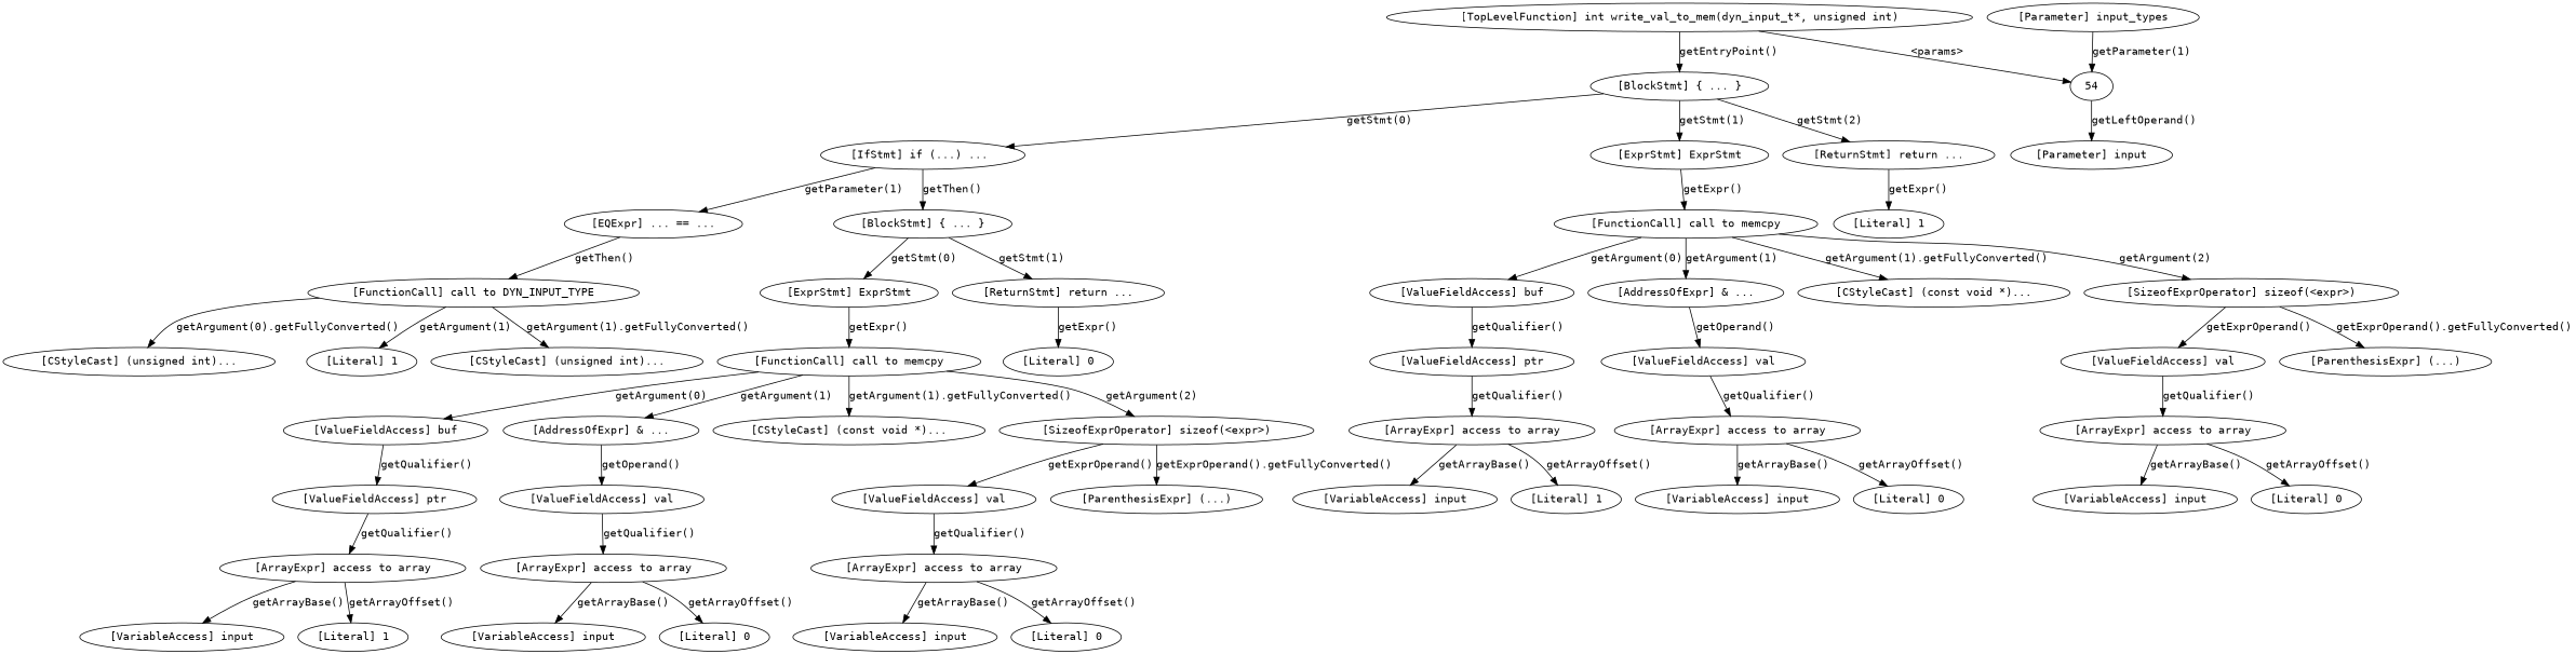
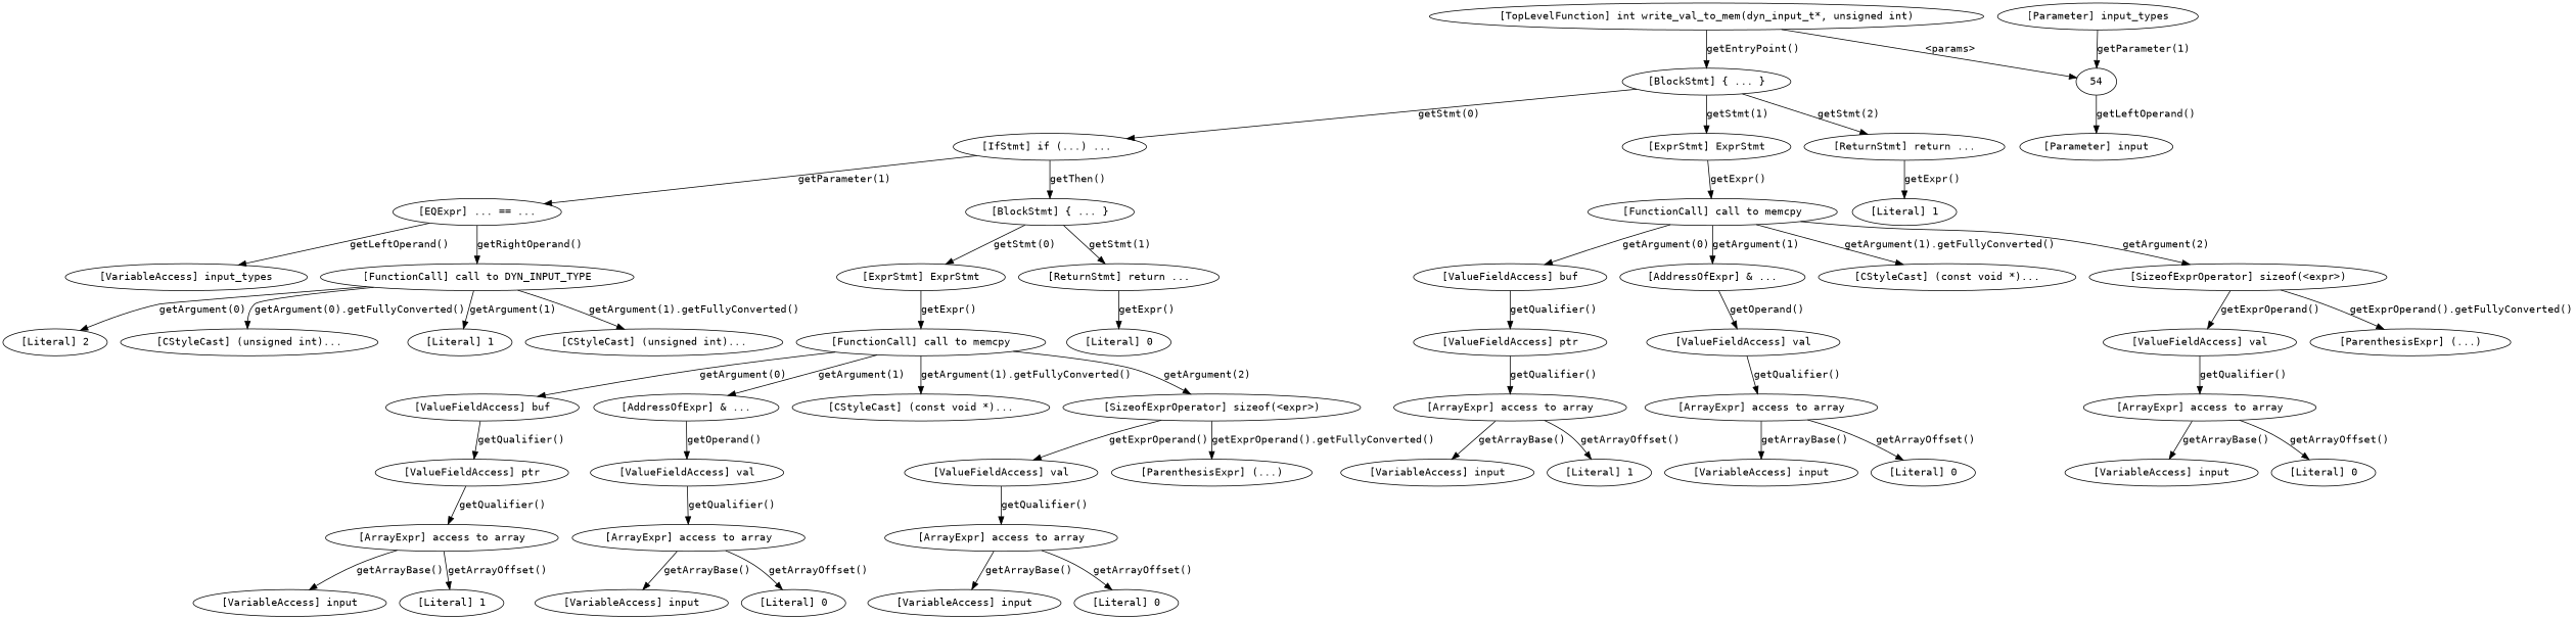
  digraph {
    compound=true
    fontname="DejaVu Sans Mono"
    node [fontname="DejaVu Sans Mono"]
    edge [fontname="DejaVu Sans Mono"]
    n1 [label="[IfStmt] if (...) ... "]
    n2 [label="[EQExpr] ... == ..."]
    n3 [label="[BlockStmt] { ... }"]
+   n4 [label="[VariableAccess] input_types"]
    n5 [label="[FunctionCall] call to DYN_INPUT_TYPE"]
    n6 [label="[ExprStmt] ExprStmt"]
    n7 [label="[ReturnStmt] return ..."]
+   n8 [label="[Literal] 2"]
    n9 [label="[CStyleCast] (unsigned int)..."]
    n10 [label="[Literal] 1"]
    n11 [label="[CStyleCast] (unsigned int)..."]
    n12 [label="[FunctionCall] call to memcpy"]
    n13 [label="[ValueFieldAccess] buf"]
    n14 [label="[AddressOfExpr] & ..."]
    n15 [label="[CStyleCast] (const void *)..."]
    n16 [label="[SizeofExprOperator] sizeof(<expr>)"]
    n17 [label="[ValueFieldAccess] ptr"]
    n18 [label="[ValueFieldAccess] val"]
    n19 [label="[ValueFieldAccess] val"]
    n20 [label="[ParenthesisExpr] (...)"]
    n21 [label="[VariableAccess] input"]
    n22 [label="[Literal] 1"]
    n23 [label="[ArrayExpr] access to array"]
    n24 [label="[VariableAccess] input"]
    n25 [label="[Literal] 0"]
    n26 [label="[ArrayExpr] access to array"]
    n27 [label="[ArrayExpr] access to array"]
    n28 [label="[VariableAccess] input"]
    n29 [label="[Literal] 0"]
    n30 [label="[Literal] 0"]
    n31 [label="[ExprStmt] ExprStmt"]
    n32 [label="[FunctionCall] call to memcpy"]
    n33 [label="[ValueFieldAccess] buf"]
    n34 [label="[AddressOfExpr] & ..."]
    n35 [label="[CStyleCast] (const void *)..."]
    n36 [label="[SizeofExprOperator] sizeof(<expr>)"]
    n37 [label="[ValueFieldAccess] ptr"]
    n38 [label="[ValueFieldAccess] val"]
    n39 [label="[ValueFieldAccess] val"]
    n40 [label="[ParenthesisExpr] (...)"]
    n41 [label="[VariableAccess] input"]
    n42 [label="[Literal] 1"]
    n43 [label="[ArrayExpr] access to array"]
    n44 [label="[VariableAccess] input"]
    n45 [label="[Literal] 0"]
    n46 [label="[ArrayExpr] access to array"]
    n47 [label="[ArrayExpr] access to array"]
    n48 [label="[VariableAccess] input"]
    n49 [label="[Literal] 0"]
    n50 [label="[ReturnStmt] return ..."]
    n51 [label="[Literal] 1"]
    n52 [label="[BlockStmt] { ... }"]
    n53 [label="[Parameter] input"]
    n54 [label="[Parameter] input_types"]
    54
    n56 [label="[TopLevelFunction] int write_val_to_mem(dyn_input_t*, unsigned int)"]
    n1 -> n2 [label="getParameter(1)"]
    n1 -> n3 [label="getThen()"]
-   n2 -> n5 [label="getThen()"]
+   n2 -> n4 [label="getLeftOperand()"]
+   n2 -> n5 [label="getRightOperand()"]
    n3 -> n6 [label="getStmt(0)"]
    n3 -> n7 [label="getStmt(1)"]
+   n5 -> n8 [label="getArgument(0)"]
    n5 -> n9 [label="getArgument(0).getFullyConverted()"]
    n5 -> n10 [label="getArgument(1)"]
    n5 -> n11 [label="getArgument(1).getFullyConverted()"]
    n6 -> n12 [label="getExpr()"]
    n7 -> n30 [label="getExpr()"]
    n12 -> n13 [label="getArgument(0)"]
    n12 -> n14 [label="getArgument(1)"]
    n12 -> n15 [label="getArgument(1).getFullyConverted()"]
    n12 -> n16 [label="getArgument(2)"]
    n13 -> n17 [label="getQualifier()"]
    n14 -> n18 [label="getOperand()"]
    n16 -> n19 [label="getExprOperand()"]
    n16 -> n20 [label="getExprOperand().getFullyConverted()"]
    n17 -> n23 [label="getQualifier()"]
    n18 -> n26 [label="getQualifier()"]
    n19 -> n27 [label="getQualifier()"]
    n23 -> n21 [label="getArrayBase()"]
    n23 -> n22 [label="getArrayOffset()"]
    n26 -> n24 [label="getArrayBase()"]
    n26 -> n25 [label="getArrayOffset()"]
    n27 -> n28 [label="getArrayBase()"]
    n27 -> n29 [label="getArrayOffset()"]
    n31 -> n32 [label="getExpr()"]
    n32 -> n33 [label="getArgument(0)"]
    n32 -> n34 [label="getArgument(1)"]
    n32 -> n35 [label="getArgument(1).getFullyConverted()"]
    n32 -> n36 [label="getArgument(2)"]
    n33 -> n37 [label="getQualifier()"]
    n34 -> n38 [label="getOperand()"]
    n36 -> n39 [label="getExprOperand()"]
    n36 -> n40 [label="getExprOperand().getFullyConverted()"]
    n37 -> n43 [label="getQualifier()"]
    n38 -> n46 [label="getQualifier()"]
    n39 -> n47 [label="getQualifier()"]
    n43 -> n41 [label="getArrayBase()"]
    n43 -> n42 [label="getArrayOffset()"]
    n46 -> n44 [label="getArrayBase()"]
    n46 -> n45 [label="getArrayOffset()"]
    n47 -> n48 [label="getArrayBase()"]
    n47 -> n49 [label="getArrayOffset()"]
    n50 -> n51 [label="getExpr()"]
    n52 -> n1 [label="getStmt(0)"]
    n52 -> n31 [label="getStmt(1)"]
    n52 -> n50 [label="getStmt(2)"]
    n54 -> 54 [label="getParameter(1)"]
    54 -> n53 [label="getLeftOperand()"]
    n56 -> n52 [label="getEntryPoint()"]
    n56 -> 54 [label="<params>"]
  }
